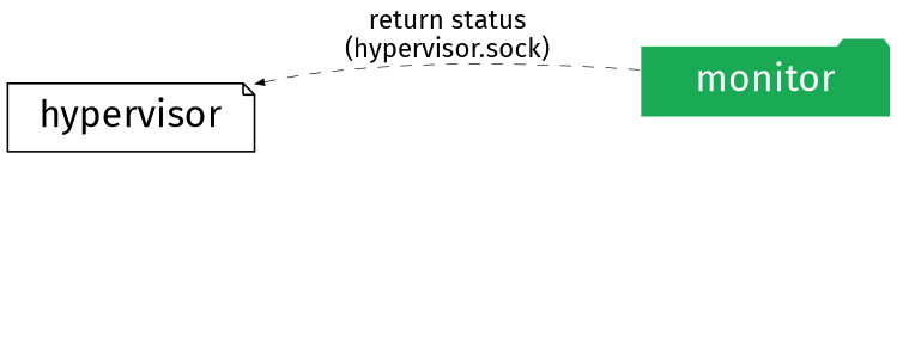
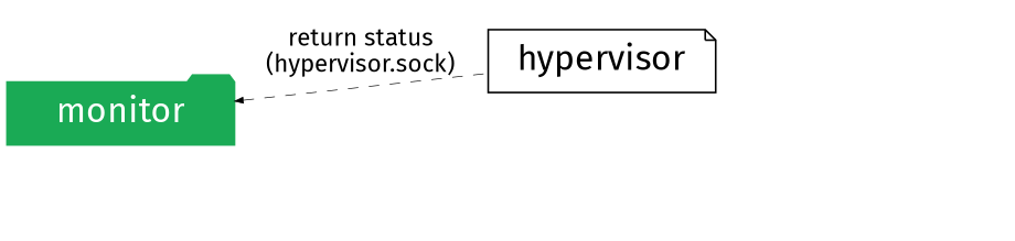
  digraph {
    rankdir=LR
    ranksep=0.5
    fontname="Fira Sans"
    node [fontsize=20 fontname="Fira Sans"]
    edge [arrowsize=0.5 penwidth=0.4 style=invis fontname="Fira Sans"]
    monitor [color="#1aaa55" fontcolor=white shape=folder style=filled width=1.8]
    hypervisor [shape=note width=1.8]
    tmp [shape=circle style=invis width=1.8]
-   hypervisor -> monitor [dir=back label="return status\n(hypervisor.sock)" style=dashed]
+   monitor -> hypervisor [dir=back label="return status\n(hypervisor.sock)" style=dashed]
    hypervisor -> tmp
    tmp -> monitor
  }
